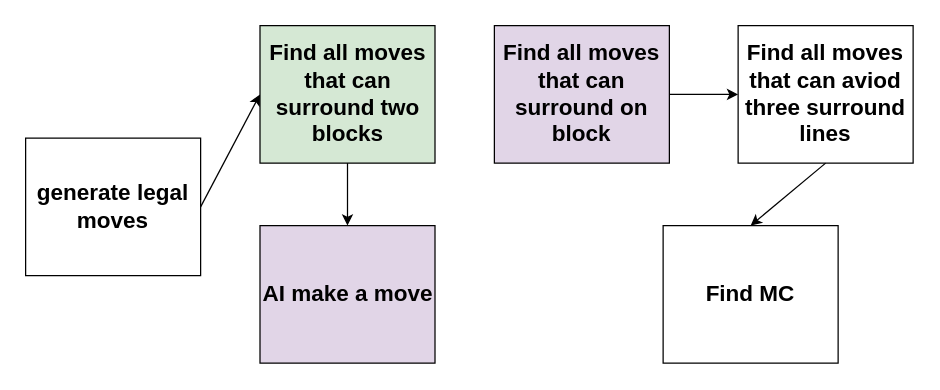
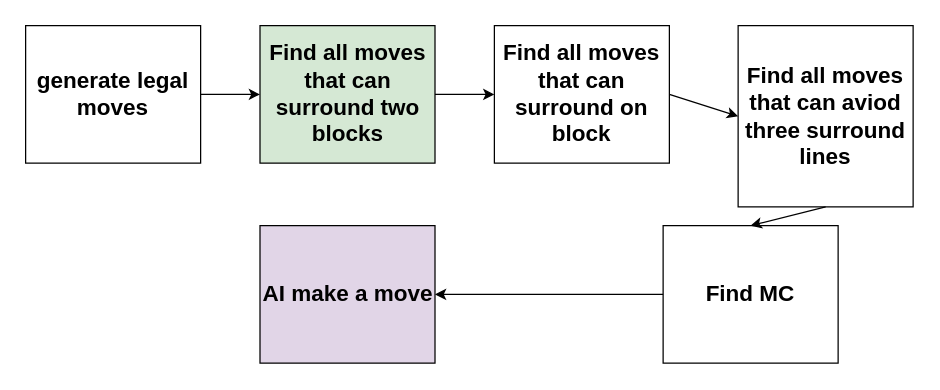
  <mxCell id="0" />
  <mxCell id="1" parent="0" />
- <mxCell id="2" value="&lt;h3 style=&quot;font-size: 18px&quot;&gt;generate legal moves&lt;/h3&gt;" style="rounded=0;whiteSpace=wrap;html=1;" vertex="1" parent="1"><mxGeometry x="20" y="110" width="140" height="110" as="geometry" /></mxCell>
+ <mxCell id="2" value="&lt;h3 style=&quot;font-size: 18px&quot;&gt;generate legal moves&lt;/h3&gt;" style="rounded=0;whiteSpace=wrap;html=1;" vertex="1" parent="1"><mxGeometry x="20" y="20" width="140" height="110" as="geometry" /></mxCell>
  <mxCell id="3" value="&lt;h3 style=&quot;font-size: 18px&quot;&gt;Find all moves that can surround two blocks&lt;/h3&gt;" style="rounded=0;whiteSpace=wrap;html=1;fillColor=#d5e8d4;" vertex="1" parent="1"><mxGeometry x="207.5" y="20" width="140" height="110" as="geometry" /></mxCell>
- <mxCell id="4" value="&lt;h3 style=&quot;font-size: 18px&quot;&gt;Find all moves that can surround on block&lt;/h3&gt;" style="rounded=0;whiteSpace=wrap;html=1;fillColor=#e1d5e7;" vertex="1" parent="1"><mxGeometry x="395" y="20" width="140" height="110" as="geometry" /></mxCell>
- <mxCell id="5" value="&lt;h3 style=&quot;font-size: 18px&quot;&gt;Find all moves that can aviod three surround lines&lt;/h3&gt;" style="rounded=0;whiteSpace=wrap;html=1;" vertex="1" parent="1"><mxGeometry x="590" y="20" width="140" height="110" as="geometry" /></mxCell>
+ <mxCell id="4" value="&lt;h3 style=&quot;font-size: 18px&quot;&gt;Find all moves that can surround on block&lt;/h3&gt;" style="rounded=0;whiteSpace=wrap;html=1;" vertex="1" parent="1"><mxGeometry x="395" y="20" width="140" height="110" as="geometry" /></mxCell>
+ <mxCell id="5" value="&lt;h3 style=&quot;font-size: 18px&quot;&gt;Find all moves that can aviod three surround lines&lt;/h3&gt;" style="rounded=0;whiteSpace=wrap;html=1;" vertex="1" parent="1"><mxGeometry x="590" y="20" width="140" height="145" as="geometry" /></mxCell>
  <mxCell id="6" value="&lt;h3 style=&quot;font-size: 18px&quot;&gt;Find MC&lt;/h3&gt;" style="rounded=0;whiteSpace=wrap;html=1;" vertex="1" parent="1"><mxGeometry x="530" y="180" width="140" height="110" as="geometry" /></mxCell>
  <mxCell id="7" value="" style="endArrow=classic;html=1;exitX=1;exitY=0.5;exitDx=0;exitDy=0;entryX=0;entryY=0.5;entryDx=0;entryDy=0;" edge="1" parent="1" source="2" target="3"><mxGeometry width="50" height="50" relative="1" as="geometry"><mxPoint x="20" y="370" as="sourcePoint" /><mxPoint x="70" y="320" as="targetPoint" /></mxGeometry></mxCell>
+ <mxCell id="8" value="" style="endArrow=classic;html=1;exitX=1;exitY=0.5;exitDx=0;exitDy=0;entryX=0;entryY=0.5;entryDx=0;entryDy=0;" edge="1" parent="1" source="3" target="4"><mxGeometry width="50" height="50" relative="1" as="geometry"><mxPoint x="310" y="250" as="sourcePoint" /><mxPoint x="360" y="200" as="targetPoint" /></mxGeometry></mxCell>
  <mxCell id="9" value="" style="endArrow=classic;html=1;exitX=1;exitY=0.5;exitDx=0;exitDy=0;entryX=0;entryY=0.5;entryDx=0;entryDy=0;" edge="1" parent="1" source="4" target="5"><mxGeometry width="50" height="50" relative="1" as="geometry"><mxPoint x="390" y="240" as="sourcePoint" /><mxPoint x="440" y="190" as="targetPoint" /></mxGeometry></mxCell>
  <mxCell id="10" value="" style="endArrow=classic;html=1;exitX=0.5;exitY=1;exitDx=0;exitDy=0;entryX=0.5;entryY=0;entryDx=0;entryDy=0;" edge="1" parent="1" source="5" target="6"><mxGeometry width="50" height="50" relative="1" as="geometry"><mxPoint x="150" y="290" as="sourcePoint" /><mxPoint x="200" y="240" as="targetPoint" /></mxGeometry></mxCell>
  <mxCell id="11" value="&lt;h3 style=&quot;font-size: 18px&quot;&gt;AI make a move&lt;/h3&gt;" style="rounded=0;whiteSpace=wrap;html=1;fillColor=#e1d5e7;" vertex="1" parent="1"><mxGeometry x="207.5" y="180" width="140" height="110" as="geometry" /></mxCell>
- <mxCell id="13" value="" style="endArrow=classic;html=1;exitX=0.5;exitY=1;exitDx=0;exitDy=0;" edge="1" parent="1" source="3" target="11"><mxGeometry width="50" height="50" relative="1" as="geometry"><mxPoint x="180" y="95" as="sourcePoint" /><mxPoint x="228" y="95" as="targetPoint" /></mxGeometry></mxCell>
+ <mxCell id="12" value="" style="endArrow=classic;html=1;exitX=0;exitY=0.5;exitDx=0;exitDy=0;entryX=1;entryY=0.5;entryDx=0;entryDy=0;" edge="1" parent="1" source="6" target="11"><mxGeometry width="50" height="50" relative="1" as="geometry"><mxPoint x="465" y="350" as="sourcePoint" /><mxPoint x="513" y="350" as="targetPoint" /></mxGeometry></mxCell>
